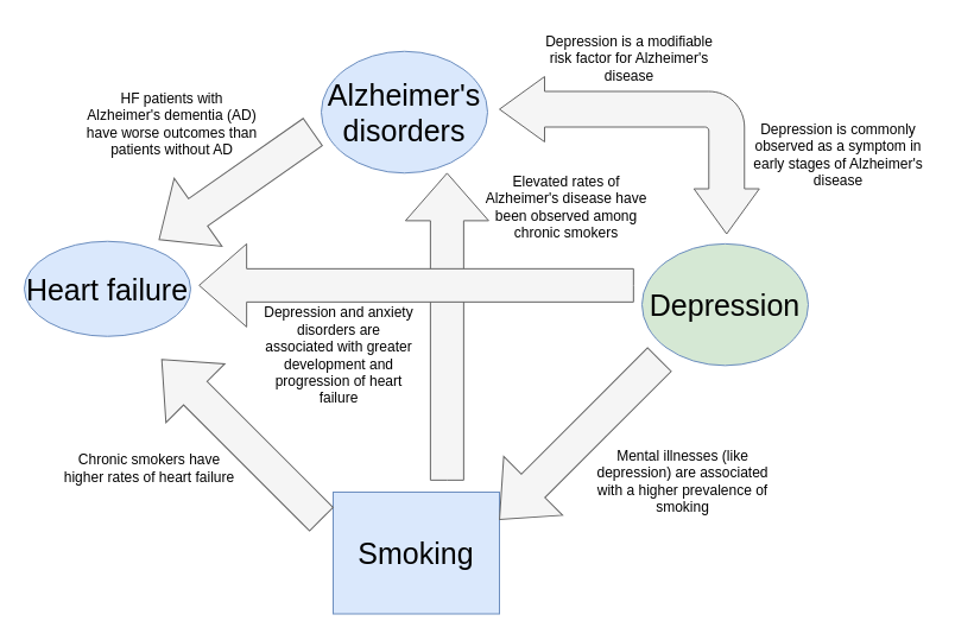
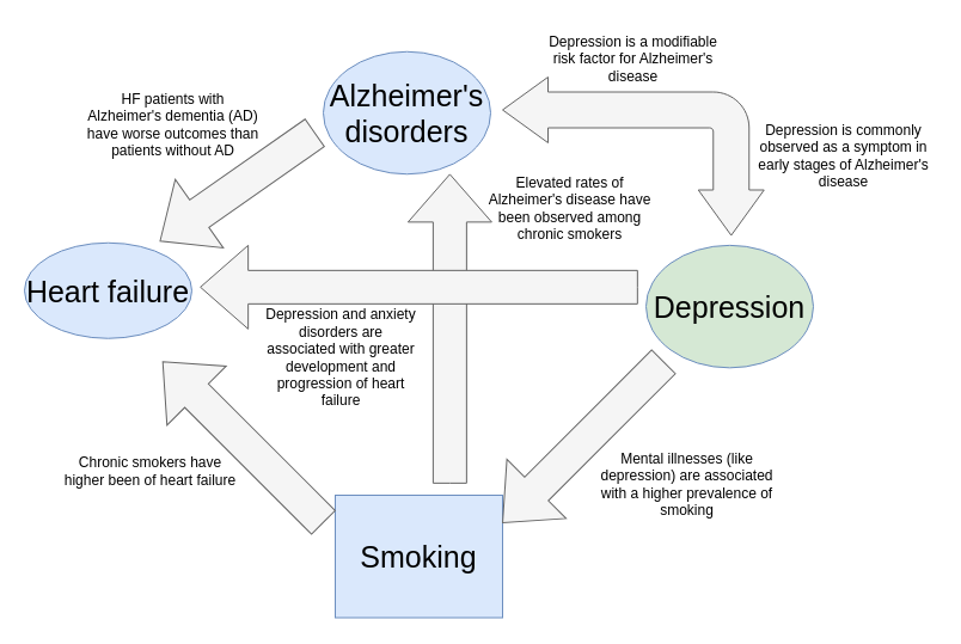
  <mxCell id="0" />
  <mxCell id="1" parent="0" />
  <mxCell id="2" value="Depression" style="ellipse;whiteSpace=wrap;html=1;fontSize=25;fillColor=#d5e8d4;strokeColor=#6c8ebf;" vertex="1" parent="1"><mxGeometry x="540" y="204.85" width="140" height="102.5" as="geometry" /></mxCell>
  <mxCell id="3" value="" style="html=1;shadow=0;dashed=0;align=center;verticalAlign=middle;shape=mxgraph.arrows2.bendDoubleArrow;dy=15;dx=38;arrowHead=55;rounded=1;rotation=90;fillColor=#f5f5f5;fontColor=#333333;strokeColor=#666666;" vertex="1" parent="1"><mxGeometry x="463.13" y="20.88" width="132.5" height="218.75" as="geometry" /></mxCell>
  <mxCell id="4" value="Depression is a modifiable risk factor for Alzheimer's disease" style="text;html=1;strokeColor=none;fillColor=none;align=center;verticalAlign=middle;whiteSpace=wrap;rounded=0;" vertex="1" parent="1"><mxGeometry x="453.76" y="24" width="151.25" height="50" as="geometry" /></mxCell>
  <mxCell id="5" value="Depression is commonly observed as a symptom in early stages of Alzheimer's disease" style="text;html=1;strokeColor=none;fillColor=none;align=center;verticalAlign=middle;whiteSpace=wrap;rounded=0;" vertex="1" parent="1"><mxGeometry x="630" y="100.25" width="151.25" height="60" as="geometry" /></mxCell>
  <mxCell id="6" value="Alzheimer's disorders" style="ellipse;whiteSpace=wrap;html=1;fontSize=25;fillColor=#dae8fc;strokeColor=#6c8ebf;" vertex="1" parent="1"><mxGeometry x="270" y="42.75" width="140" height="102.5" as="geometry" /></mxCell>
  <mxCell id="7" value="Smoking" style="whiteSpace=wrap;html=1;fontSize=25;fillColor=#dae8fc;strokeColor=#6c8ebf;rounded=0;" vertex="1" parent="1"><mxGeometry x="280" y="414" width="140" height="102.5" as="geometry" /></mxCell>
  <mxCell id="8" value="Heart failure" style="ellipse;whiteSpace=wrap;html=1;fontSize=25;fillColor=#dae8fc;strokeColor=#6c8ebf;" vertex="1" parent="1"><mxGeometry x="20" y="202.75" width="140" height="80" as="geometry" /></mxCell>
  <mxCell id="9" value="" style="html=1;shadow=0;dashed=0;align=center;verticalAlign=middle;shape=mxgraph.arrows2.arrow;dy=0.6;dx=40;flipH=1;notch=0;rotation=-45;fillColor=#f5f5f5;fontColor=#333333;strokeColor=#666666;" vertex="1" parent="1"><mxGeometry x="392.17" y="334.64" width="190.33" height="70" as="geometry" /></mxCell>
  <mxCell id="10" value="Mental illnesses (like depression) are associated with a higher prevalence of smoking" style="text;html=1;strokeColor=none;fillColor=none;align=center;verticalAlign=middle;whiteSpace=wrap;rounded=0;" vertex="1" parent="1"><mxGeometry x="498.75" y="375.25" width="151.25" height="60" as="geometry" /></mxCell>
  <mxCell id="11" value="" style="html=1;shadow=0;dashed=0;align=center;verticalAlign=middle;shape=mxgraph.arrows2.arrow;dy=0.6;dx=40;flipH=1;notch=0;rotation=45;fillColor=#f5f5f5;fontColor=#333333;strokeColor=#666666;" vertex="1" parent="1"><mxGeometry x="107.87" y="334.52" width="190" height="70" as="geometry" /></mxCell>
- <mxCell id="12" value="Chronic smokers have higher rates of heart failure" style="text;html=1;strokeColor=none;fillColor=none;align=center;verticalAlign=middle;whiteSpace=wrap;rounded=0;" vertex="1" parent="1"><mxGeometry x="50" y="364" width="151.25" height="60" as="geometry" /></mxCell>
+ <mxCell id="12" value="Chronic smokers have higher been of heart failure" style="text;html=1;strokeColor=none;fillColor=none;align=center;verticalAlign=middle;whiteSpace=wrap;rounded=0;" vertex="1" parent="1"><mxGeometry x="50" y="364" width="151.25" height="60" as="geometry" /></mxCell>
  <mxCell id="13" value="" style="html=1;shadow=0;dashed=0;align=center;verticalAlign=middle;shape=mxgraph.arrows2.arrow;dy=0.6;dx=40;flipH=1;notch=0;rotation=90;fillColor=#f5f5f5;fontColor=#333333;strokeColor=#666666;" vertex="1" parent="1"><mxGeometry x="246.65" y="239.63" width="258.48" height="70" as="geometry" /></mxCell>
  <mxCell id="14" value="Elevated rates of Alzheimer's disease have been observed among chronic smokers" style="text;html=1;strokeColor=none;fillColor=none;align=center;verticalAlign=middle;whiteSpace=wrap;rounded=0;" vertex="1" parent="1"><mxGeometry x="402.85" y="134" width="147.15" height="80" as="geometry" /></mxCell>
  <mxCell id="15" value="" style="html=1;shadow=0;dashed=0;align=center;verticalAlign=middle;shape=mxgraph.arrows2.arrow;dy=0.6;dx=40;flipH=1;notch=0;rotation=0;fillColor=#f5f5f5;fontColor=#333333;strokeColor=#666666;" vertex="1" parent="1"><mxGeometry x="167.15" y="204.85" width="365.7" height="70" as="geometry" /></mxCell>
  <mxCell id="16" value="Depression and anxiety disorders are associated with greater development and progression of heart failure" style="text;html=1;strokeColor=none;fillColor=none;align=center;verticalAlign=middle;whiteSpace=wrap;rounded=0;" vertex="1" parent="1"><mxGeometry x="220" y="254" width="130" height="90" as="geometry" /></mxCell>
  <mxCell id="17" value="" style="html=1;shadow=0;dashed=0;align=center;verticalAlign=middle;shape=mxgraph.arrows2.arrow;dy=0.6;dx=40;flipH=1;notch=0;rotation=-35;fillColor=#f5f5f5;fontColor=#333333;strokeColor=#666666;" vertex="1" parent="1"><mxGeometry x="119.19" y="120.97" width="157.87" height="70" as="geometry" /></mxCell>
  <mxCell id="18" value="HF patients with Alzheimer's dementia (AD) have worse outcomes than patients without AD" style="text;html=1;strokeColor=none;fillColor=none;align=center;verticalAlign=middle;whiteSpace=wrap;rounded=0;" vertex="1" parent="1"><mxGeometry x="68.75" y="74" width="151.25" height="60" as="geometry" /></mxCell>
